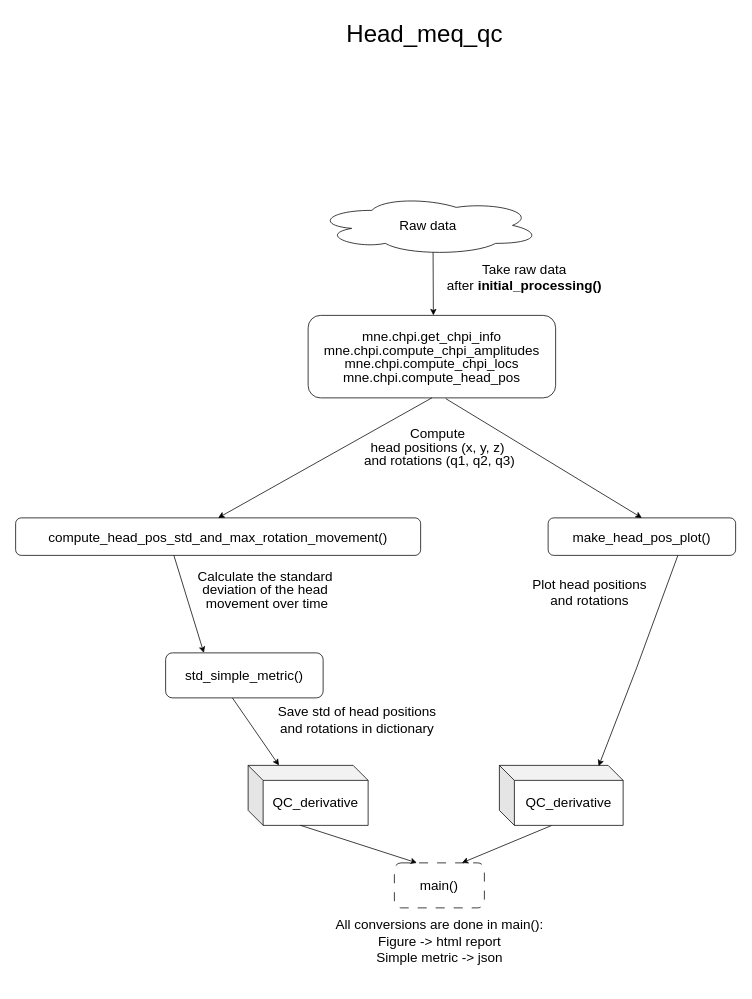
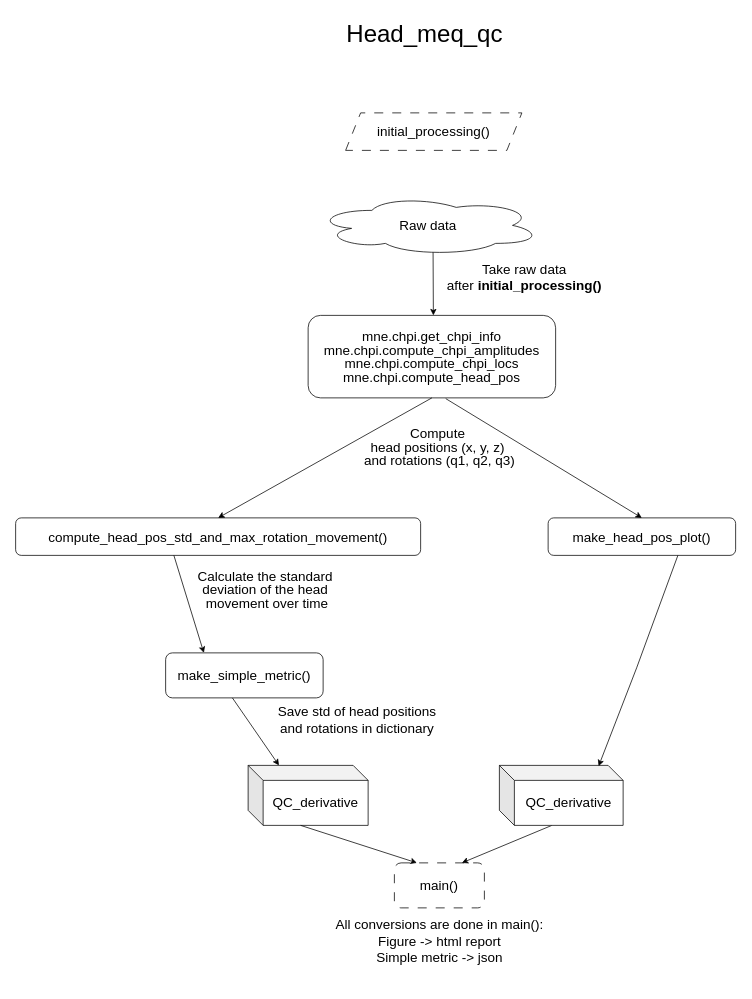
  <mxCell id="0" />
  <mxCell id="1" parent="0" />
  <mxCell id="2" value="&lt;div style=&quot;line-height: 18px; font-size: 18px;&quot;&gt;&lt;div style=&quot;font-size: 18px; line-height: 18px;&quot;&gt;mne.&lt;span style=&quot;font-size: 18px;&quot;&gt;chpi&lt;/span&gt;.&lt;span style=&quot;font-size: 18px;&quot;&gt;get_chpi_info&lt;/span&gt;&lt;/div&gt;&lt;div style=&quot;font-size: 18px; line-height: 18px;&quot;&gt;&lt;div style=&quot;line-height: 18px; font-size: 18px;&quot;&gt;mne.&lt;span style=&quot;font-size: 18px;&quot;&gt;chpi&lt;/span&gt;.&lt;span style=&quot;font-size: 18px;&quot;&gt;compute_chpi_amplitudes&lt;/span&gt;&lt;/div&gt;&lt;div style=&quot;line-height: 18px; font-size: 18px;&quot;&gt;&lt;div style=&quot;line-height: 18px; font-size: 18px;&quot;&gt;mne.&lt;span style=&quot;font-size: 18px;&quot;&gt;chpi&lt;/span&gt;.&lt;span style=&quot;font-size: 18px;&quot;&gt;compute_chpi_locs&lt;/span&gt;&lt;/div&gt;&lt;div style=&quot;line-height: 18px; font-size: 18px;&quot;&gt;&lt;div style=&quot;line-height: 18px; font-size: 18px;&quot;&gt;mne.&lt;span style=&quot;font-size: 18px;&quot;&gt;chpi&lt;/span&gt;.&lt;span style=&quot;font-size: 18px;&quot;&gt;compute_head_pos&lt;/span&gt;&lt;/div&gt;&lt;/div&gt;&lt;/div&gt;&lt;/div&gt;&lt;/div&gt;" style="rounded=1;whiteSpace=wrap;html=1;fontSize=18;fontFamily=Helvetica;fontColor=#000000;" parent="1" vertex="1"><mxGeometry x="410" y="420" width="330" height="110" as="geometry" /></mxCell>
  <mxCell id="3" value="&lt;div style=&quot;line-height: 18px; font-size: 18px;&quot;&gt;&lt;div style=&quot;font-size: 18px; line-height: 18px;&quot;&gt;compute_head_pos_std_and_max_rotation_movement()&lt;/div&gt;&lt;/div&gt;" style="rounded=1;whiteSpace=wrap;html=1;fontSize=18;fontFamily=Helvetica;fontColor=#000000;" parent="1" vertex="1"><mxGeometry x="20" y="690" width="540" height="50" as="geometry" /></mxCell>
  <mxCell id="4" value="" style="endArrow=classic;html=1;rounded=0;entryX=0.5;entryY=0;entryDx=0;entryDy=0;fontSize=18;fontFamily=Helvetica;exitX=0.5;exitY=1;exitDx=0;exitDy=0;fontColor=#000000;" parent="1" target="3" edge="1" source="2"><mxGeometry width="50" height="50" relative="1" as="geometry"><mxPoint x="530" y="540" as="sourcePoint" /><mxPoint x="280" y="860" as="targetPoint" /></mxGeometry></mxCell>
  <mxCell id="5" value="" style="endArrow=classic;html=1;rounded=0;exitX=0.5;exitY=1;exitDx=0;exitDy=0;fontSize=18;fontFamily=Helvetica;entryX=0.476;entryY=0;entryDx=0;entryDy=0;entryPerimeter=0;fontColor=#000000;" parent="1" edge="1"><mxGeometry width="50" height="50" relative="1" as="geometry"><mxPoint x="231" y="740" as="sourcePoint" /><mxPoint x="270.96" y="870" as="targetPoint" /></mxGeometry></mxCell>
  <mxCell id="6" value="QC_derivative" style="shape=cube;whiteSpace=wrap;html=1;boundedLbl=1;backgroundOutline=1;darkOpacity=0.05;darkOpacity2=0.1;fontSize=18;fontFamily=Helvetica;fontColor=#000000;" parent="1" vertex="1"><mxGeometry x="330" y="1020" width="160" height="80" as="geometry" /></mxCell>
  <mxCell id="7" value="main()" style="rounded=1;whiteSpace=wrap;html=1;fontSize=18;fontFamily=Helvetica;fontColor=#000000;dashed=1;dashPattern=12 12;" parent="1" vertex="1"><mxGeometry x="525" y="1150" width="120" height="60" as="geometry" /></mxCell>
  <mxCell id="8" value="" style="endArrow=classic;html=1;rounded=0;exitX=0;exitY=0;exitDx=70;exitDy=80;exitPerimeter=0;entryX=0.25;entryY=0;entryDx=0;entryDy=0;fontSize=18;fontFamily=Helvetica;fontColor=#000000;" parent="1" source="6" target="7" edge="1"><mxGeometry width="50" height="50" relative="1" as="geometry"><mxPoint x="590" y="950" as="sourcePoint" /><mxPoint x="640" y="900" as="targetPoint" /></mxGeometry></mxCell>
  <mxCell id="9" value="" style="endArrow=classic;html=1;rounded=0;exitX=0;exitY=0;exitDx=70;exitDy=80;exitPerimeter=0;entryX=0.75;entryY=0;entryDx=0;entryDy=0;fontSize=18;fontFamily=Helvetica;fontColor=#000000;" parent="1" source="13" target="7" edge="1"><mxGeometry width="50" height="50" relative="1" as="geometry"><mxPoint x="300" y="1190" as="sourcePoint" /><mxPoint x="590" y="1330" as="targetPoint" /></mxGeometry></mxCell>
  <mxCell id="10" value="&lt;p style=&quot;font-size: 18px;&quot;&gt;All conversions are done in main():&lt;br style=&quot;font-size: 18px;&quot;&gt;Figure -&amp;gt; html report&lt;br style=&quot;font-size: 18px;&quot;&gt;Simple metric -&amp;gt; json&lt;/p&gt;" style="text;html=1;align=center;verticalAlign=middle;resizable=0;points=[];autosize=1;strokeColor=none;fillColor=none;fontSize=18;fontFamily=Helvetica;spacing=1;fontColor=#000000;" parent="1" vertex="1"><mxGeometry x="435" y="1200" width="300" height="110" as="geometry" /></mxCell>
- <mxCell id="11" value="std_simple_metric()" style="rounded=1;whiteSpace=wrap;html=1;fontSize=18;fontFamily=Helvetica;fontColor=#000000;" parent="1" vertex="1"><mxGeometry x="220" y="870" width="210" height="60" as="geometry" /></mxCell>
+ <mxCell id="11" value="make_simple_metric()" style="rounded=1;whiteSpace=wrap;html=1;fontSize=18;fontFamily=Helvetica;fontColor=#000000;" parent="1" vertex="1"><mxGeometry x="220" y="870" width="210" height="60" as="geometry" /></mxCell>
  <mxCell id="12" value="" style="endArrow=classic;html=1;rounded=0;exitX=0.562;exitY=1;exitDx=0;exitDy=0;fontSize=18;fontFamily=Helvetica;entryX=0.376;entryY=0;entryDx=0;entryDy=0;entryPerimeter=0;exitPerimeter=0;fontColor=#000000;" parent="1" edge="1"><mxGeometry width="50" height="50" relative="1" as="geometry"><mxPoint x="309.02" y="930" as="sourcePoint" /><mxPoint x="371.16" y="1020" as="targetPoint" /></mxGeometry></mxCell>
  <mxCell id="13" value="QC_derivative" style="shape=cube;whiteSpace=wrap;html=1;boundedLbl=1;backgroundOutline=1;darkOpacity=0.05;darkOpacity2=0.1;fontSize=18;fontFamily=Helvetica;fontColor=#000000;" parent="1" vertex="1"><mxGeometry x="665" y="1020" width="165" height="80" as="geometry" /></mxCell>
  <mxCell id="14" value="" style="endArrow=classic;html=1;rounded=0;fontSize=18;exitX=0.522;exitY=0.938;exitDx=0;exitDy=0;exitPerimeter=0;fontFamily=Helvetica;fontColor=#000000;" parent="1" source="24" edge="1"><mxGeometry width="50" height="50" relative="1" as="geometry"><mxPoint x="564" y="320" as="sourcePoint" /><mxPoint x="577" y="420" as="targetPoint" /></mxGeometry></mxCell>
  <mxCell id="15" value="&lt;font style=&quot;font-size: 32px;&quot;&gt;Head_meq_qc&lt;/font&gt;" style="text;html=1;align=center;verticalAlign=middle;resizable=0;points=[];autosize=1;strokeColor=none;fillColor=none;fontSize=18;fontFamily=Helvetica;" parent="1" vertex="1"><mxGeometry x="450" y="20" width="230" height="50" as="geometry" /></mxCell>
  <mxCell id="16" value="&lt;div style=&quot;line-height: 18px; font-size: 18px;&quot;&gt;Compute&amp;nbsp;&lt;/div&gt;&lt;div style=&quot;line-height: 18px; font-size: 18px;&quot;&gt;head&amp;nbsp;&lt;span style=&quot;background-color: initial; font-size: 18px;&quot;&gt;positions (x, y, z)&amp;nbsp;&lt;/span&gt;&lt;/div&gt;&lt;div style=&quot;line-height: 18px; font-size: 18px;&quot;&gt;and rotations (q1, q2, q3)&lt;/div&gt;" style="text;html=1;align=center;verticalAlign=middle;resizable=0;points=[];autosize=1;strokeColor=none;fillColor=none;fontSize=18;fontFamily=Helvetica;fontColor=#000000;" vertex="1" parent="1"><mxGeometry x="475" y="560" width="220" height="70" as="geometry" /></mxCell>
  <mxCell id="17" value="&lt;div style=&quot;line-height: 18px; font-size: 18px;&quot;&gt;make_head_pos_plot()&lt;/div&gt;" style="rounded=1;whiteSpace=wrap;html=1;fontSize=18;fontFamily=Helvetica;fontColor=#000000;" vertex="1" parent="1"><mxGeometry x="730" y="690" width="250" height="50" as="geometry" /></mxCell>
  <mxCell id="18" value="" style="endArrow=classic;html=1;rounded=0;entryX=0.5;entryY=0;entryDx=0;entryDy=0;fontSize=18;fontFamily=Helvetica;exitX=0.556;exitY=1.009;exitDx=0;exitDy=0;exitPerimeter=0;fontColor=#000000;" edge="1" parent="1" source="2" target="17"><mxGeometry width="50" height="50" relative="1" as="geometry"><mxPoint x="542.5" y="540" as="sourcePoint" /><mxPoint x="405" y="760" as="targetPoint" /></mxGeometry></mxCell>
- <mxCell id="19" value="Plot head positions &lt;br style=&quot;font-size: 18px;&quot;&gt;and rotations" style="text;html=1;align=center;verticalAlign=middle;resizable=0;points=[];autosize=1;strokeColor=none;fillColor=none;fontSize=18;fontFamily=Helvetica;fontColor=#000000;" vertex="1" parent="1"><mxGeometry x="695" y="760" width="180" height="60" as="geometry" /></mxCell>
  <mxCell id="20" value="" style="endArrow=classic;html=1;rounded=0;exitX=0.5;exitY=1;exitDx=0;exitDy=0;entryX=0.511;entryY=0.013;entryDx=0;entryDy=0;entryPerimeter=0;fontSize=18;fontFamily=Helvetica;fontColor=#000000;" edge="1" parent="1"><mxGeometry width="50" height="50" relative="1" as="geometry"><mxPoint x="903" y="740" as="sourcePoint" /><mxPoint x="797.315" y="1021.04" as="targetPoint" /><Array as="points"><mxPoint x="848" y="890" /></Array></mxGeometry></mxCell>
  <mxCell id="21" value="&lt;div style=&quot;line-height: 18px; font-size: 18px;&quot;&gt;&lt;font style=&quot;font-size: 18px;&quot;&gt;Calculate the standard&amp;nbsp;&lt;/font&gt;&lt;/div&gt;&lt;div style=&quot;line-height: 18px; font-size: 18px;&quot;&gt;&lt;font style=&quot;font-size: 18px;&quot;&gt;deviation&amp;nbsp;&lt;/font&gt;&lt;span style=&quot;background-color: initial; font-size: 18px;&quot;&gt;of the head&amp;nbsp;&lt;/span&gt;&lt;/div&gt;&lt;div style=&quot;line-height: 18px; font-size: 18px;&quot;&gt;&lt;span style=&quot;background-color: initial; font-size: 18px;&quot;&gt;movement&lt;/span&gt;&lt;span style=&quot;background-color: initial; font-size: 18px;&quot;&gt;&amp;nbsp;over time&lt;/span&gt;&lt;/div&gt;" style="text;html=1;align=center;verticalAlign=middle;resizable=0;points=[];autosize=1;strokeColor=none;fillColor=none;fontFamily=Helvetica;fontSize=18;fontColor=#000000;" vertex="1" parent="1"><mxGeometry x="250" y="750" width="210" height="70" as="geometry" /></mxCell>
  <mxCell id="22" value="Save std of head positions &lt;br&gt;and rotations in dictionary" style="text;html=1;align=center;verticalAlign=middle;resizable=0;points=[];autosize=1;strokeColor=none;fillColor=none;fontSize=18;fontFamily=Helvetica;fontColor=#000000;" vertex="1" parent="1"><mxGeometry x="360" y="930" width="230" height="60" as="geometry" /></mxCell>
  <mxCell id="23" value="" style="group" vertex="1" connectable="0" parent="1"><mxGeometry x="420" y="150" width="392.5" height="250" as="geometry" /></mxCell>
  <mxCell id="24" value="Raw data" style="ellipse;shape=cloud;whiteSpace=wrap;html=1;fontFamily=Helvetica;fontSize=18;fontColor=#000000;" parent="23" vertex="1"><mxGeometry y="110" width="300" height="80" as="geometry" /></mxCell>
  <mxCell id="25" value="&lt;font style=&quot;font-size: 18px;&quot;&gt;Take raw data &lt;br style=&quot;font-size: 18px;&quot;&gt;after &lt;b style=&quot;font-size: 18px;&quot;&gt;initial_processing()&lt;/b&gt;&lt;/font&gt;" style="text;html=1;align=center;verticalAlign=middle;resizable=0;points=[];autosize=1;strokeColor=none;fillColor=none;fontSize=18;fontFamily=Helvetica;fontColor=#000000;" parent="23" vertex="1"><mxGeometry x="162.5" y="190" width="230" height="60" as="geometry" /></mxCell>
+ <mxCell id="26" value="initial_processing()" style="shape=parallelogram;perimeter=parallelogramPerimeter;whiteSpace=wrap;html=1;fixedSize=1;fontFamily=Helvetica;fontSize=18;dashed=1;dashPattern=12 12;fontColor=#000000;" parent="23" vertex="1"><mxGeometry x="40" width="235" height="50" as="geometry" /></mxCell>
